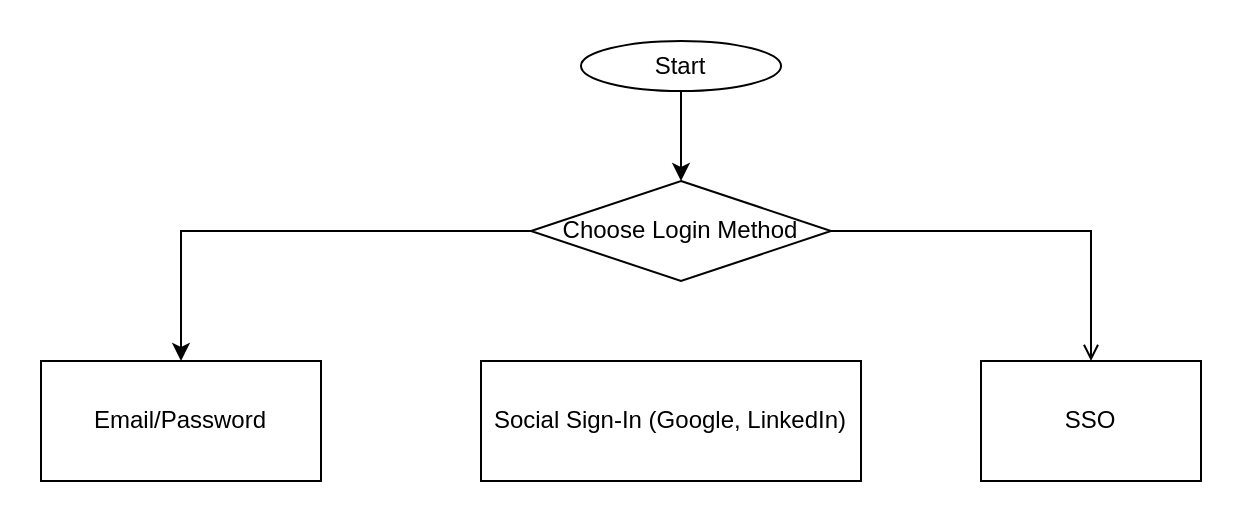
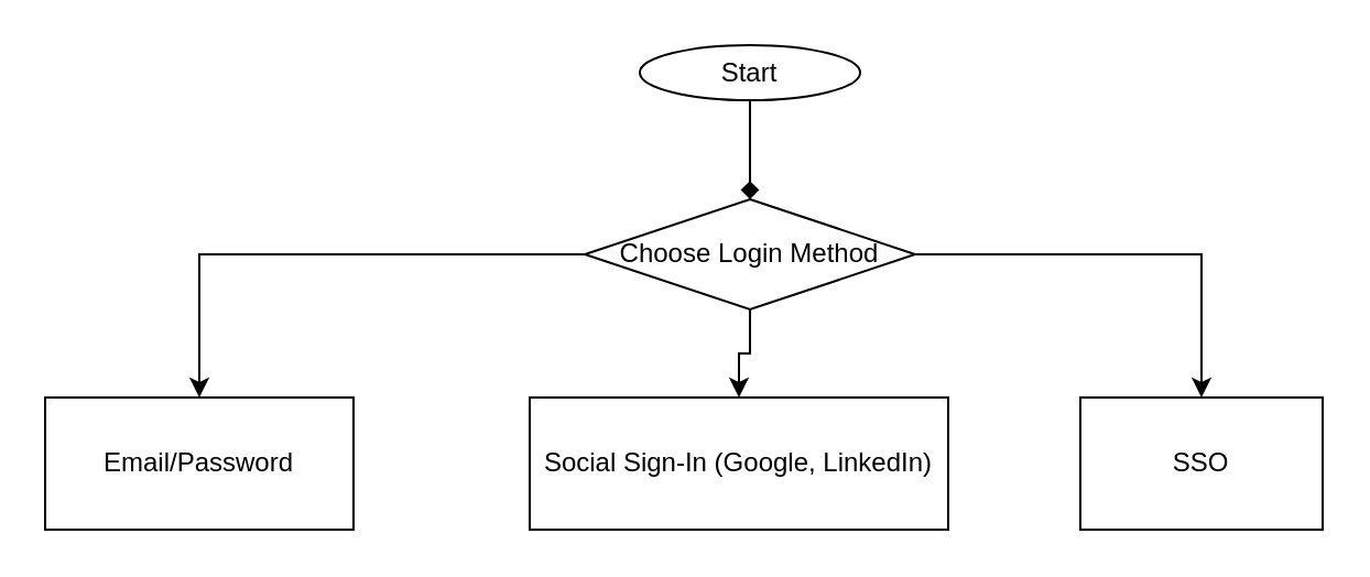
  <mxCell id="0" />
  <mxCell id="1" parent="0" />
  <mxCell id="2" value="Start" style="ellipse;whiteSpace=wrap;html=1;" vertex="1" parent="1"><mxGeometry x="290" y="20" width="100" height="25" as="geometry" /></mxCell>
  <mxCell id="3" value="Choose Login Method" style="rhombus;whiteSpace=wrap;html=1;" vertex="1" parent="1"><mxGeometry x="265" y="90" width="150" height="50" as="geometry" /></mxCell>
  <mxCell id="4" value="Email/Password" style="parallelogram;whiteSpace=wrap;html=1;" vertex="1" parent="1"><mxGeometry x="20" y="180" width="140" height="60" as="geometry" /></mxCell>
  <mxCell id="5" value="Social Sign-In (Google, LinkedIn)" style="parallelogram;whiteSpace=wrap;html=1;" vertex="1" parent="1"><mxGeometry x="240" y="180" width="190" height="60" as="geometry" /></mxCell>
  <mxCell id="6" value="SSO" style="parallelogram;whiteSpace=wrap;html=1;" vertex="1" parent="1"><mxGeometry x="490" y="180" width="110" height="60" as="geometry" /></mxCell>
- <mxCell id="7" style="edgeStyle=orthogonalEdgeStyle;rounded=0;orthogonalLoop=1;jettySize=auto;html=1;exitX=0.5;exitY=1;" edge="1" parent="1" source="2" target="3"><mxGeometry relative="1" as="geometry" /></mxCell>
+ <mxCell id="7" style="edgeStyle=orthogonalEdgeStyle;rounded=0;orthogonalLoop=1;jettySize=auto;html=1;exitX=0.5;exitY=1;endArrow=diamond;" edge="1" parent="1" source="2" target="3"><mxGeometry relative="1" as="geometry" /></mxCell>
  <mxCell id="8" style="edgeStyle=orthogonalEdgeStyle;rounded=0;orthogonalLoop=1;jettySize=auto;html=1;" edge="1" parent="1" source="3" target="4"><mxGeometry relative="1" as="geometry" /></mxCell>
- <mxCell id="10" style="edgeStyle=orthogonalEdgeStyle;rounded=0;orthogonalLoop=1;jettySize=auto;html=1;endArrow=open;" edge="1" parent="1" source="3" target="6"><mxGeometry relative="1" as="geometry" /></mxCell>
+ <mxCell id="9" style="edgeStyle=orthogonalEdgeStyle;rounded=0;orthogonalLoop=1;jettySize=auto;html=1;" edge="1" parent="1" source="3" target="5"><mxGeometry relative="1" as="geometry" /></mxCell>
+ <mxCell id="10" style="edgeStyle=orthogonalEdgeStyle;rounded=0;orthogonalLoop=1;jettySize=auto;html=1;" edge="1" parent="1" source="3" target="6"><mxGeometry relative="1" as="geometry" /></mxCell>
